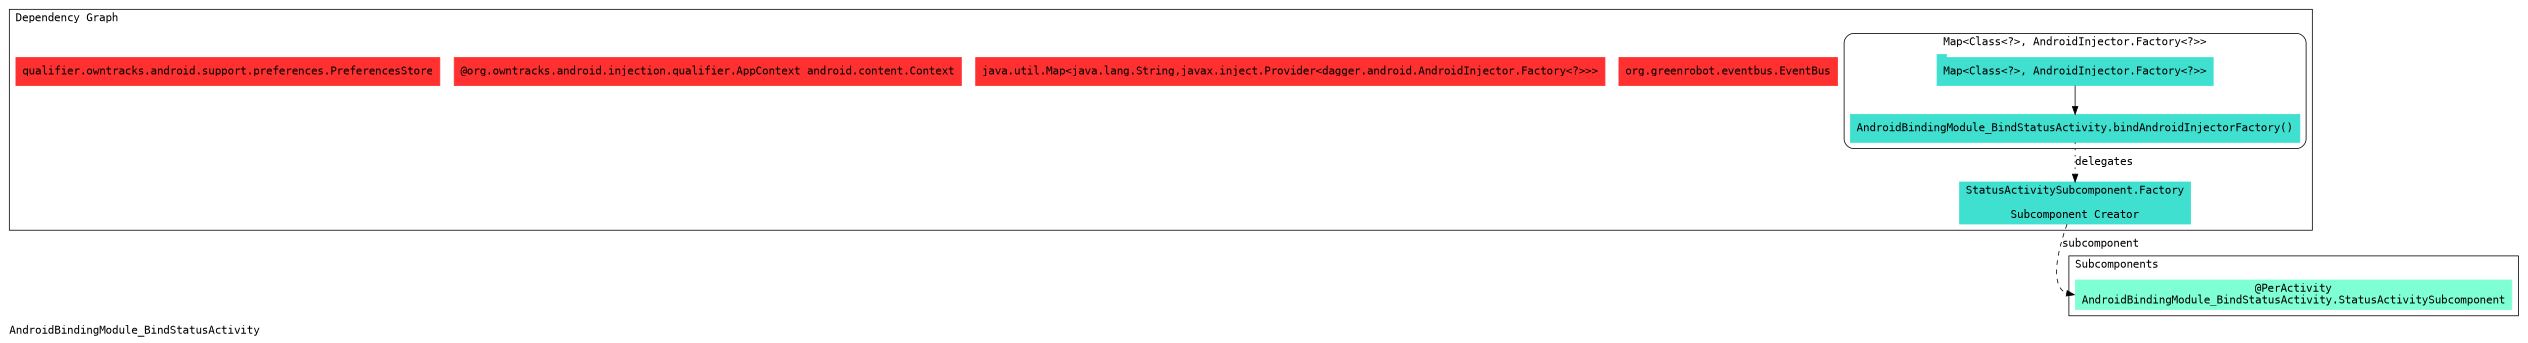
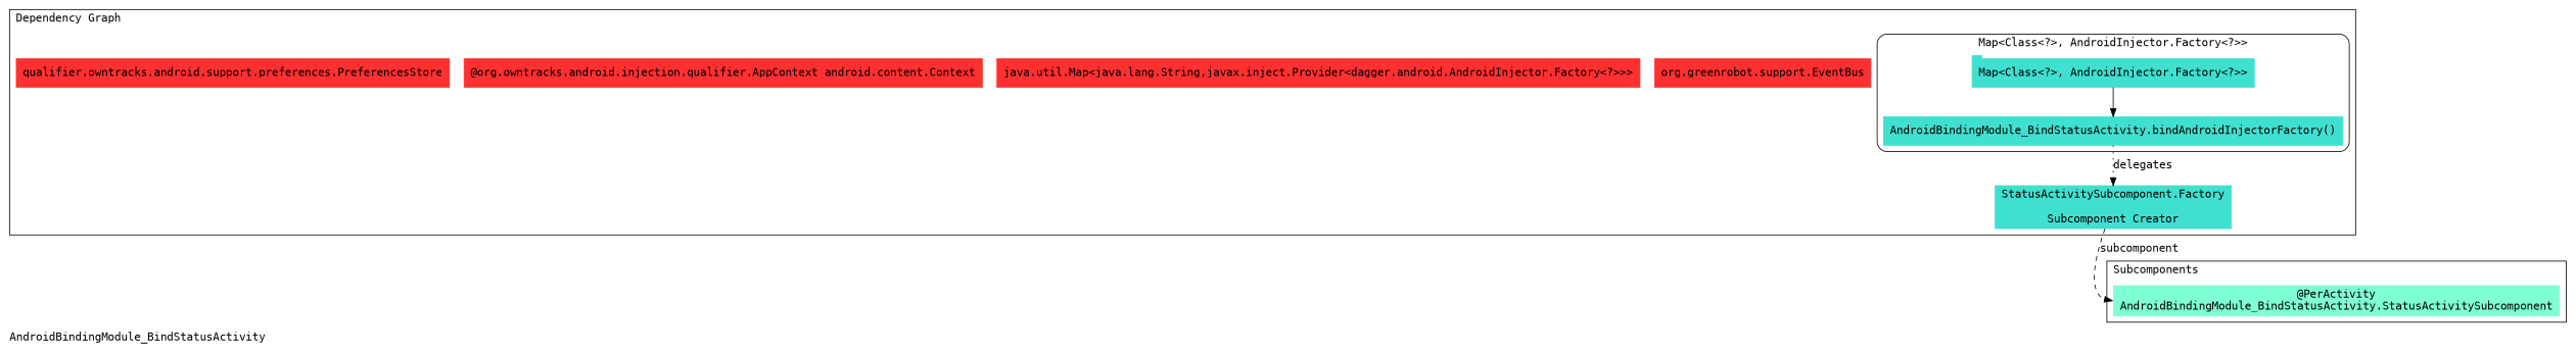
  digraph {
    compound=true
    fontname="DejaVu Sans Mono"
    label=AndroidBindingModule_BindStatusActivity
    labeljust=l
    rankdir=TB
    node [color=firebrick1 fontname="DejaVu Sans Mono" shape=rectangle style=filled]
    edge [fontname="DejaVu Sans Mono"]
    n1 [color=turquoise label="AndroidBindingModule_BindStatusActivity.bindAndroidInjectorFactory()"]
    n2 [color=turquoise label="Map<Class<?>, AndroidInjector.Factory<?>>" shape=tab]
    n3 [color=turquoise label="StatusActivitySubcomponent.Factory\n\nSubcomponent Creator"]
-   n4 [label="org.greenrobot.eventbus.EventBus"]
+   n4 [label="org.greenrobot.support.EventBus"]
    n5 [label="java.util.Map<java.lang.String,javax.inject.Provider<dagger.android.AndroidInjector.Factory<?>>>"]
    n6 [label="@org.owntracks.android.injection.qualifier.AppContext android.content.Context"]
    n7 [label="qualifier.owntracks.android.support.preferences.PreferencesStore"]
    n8 [color=aquamarine label="@PerActivity\nAndroidBindingModule_BindStatusActivity.StatusActivitySubcomponent"]
    subgraph cluster_1 {
      label="Entry Points"
    }
    subgraph cluster_2 {
      label="Dependency Graph"
      n3
      n4
      n5
      n6
      n7
      subgraph cluster_3 {
        color=black
        label=<Map<Class<?>, AndroidInjector.Factory<?>>>
        labeljust=c
        style=rounded
        n1
        n2
      }
    }
    subgraph cluster_4 {
      label=Subcomponents
      shape=folder
      n8
    }
    n1 -> n3 [label=delegates style=dotted]
    n2 -> n1
    n3 -> n8 [headport=w label=subcomponent style=dashed]
  }
